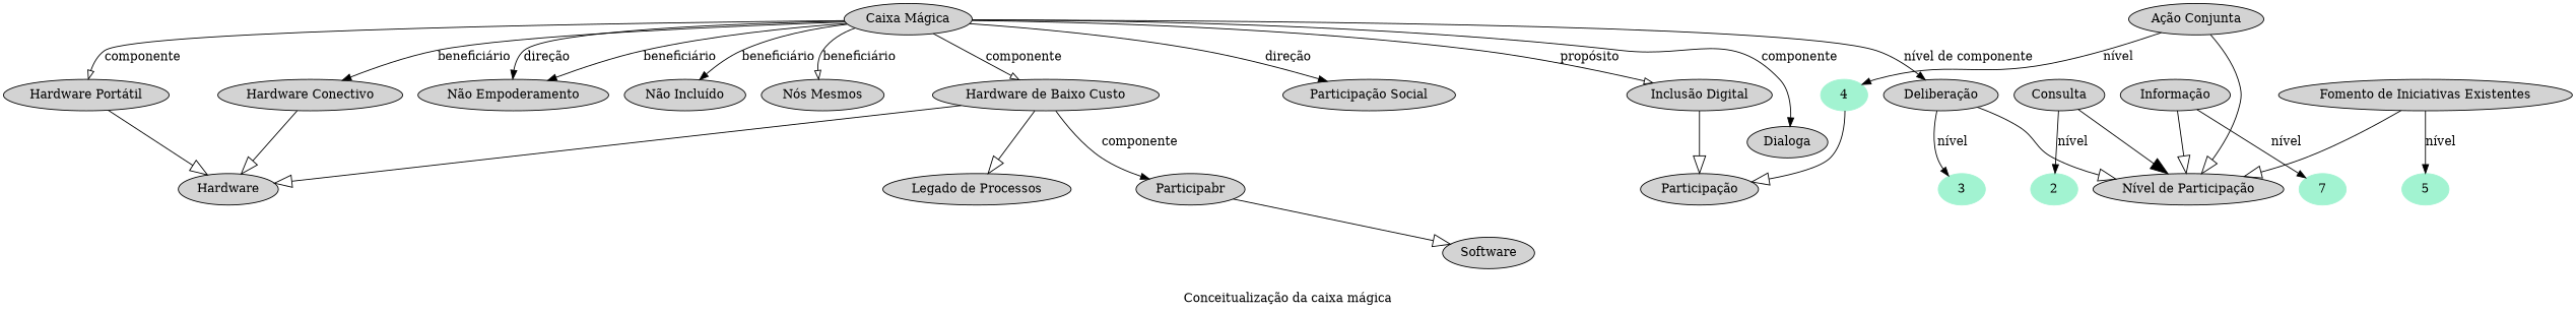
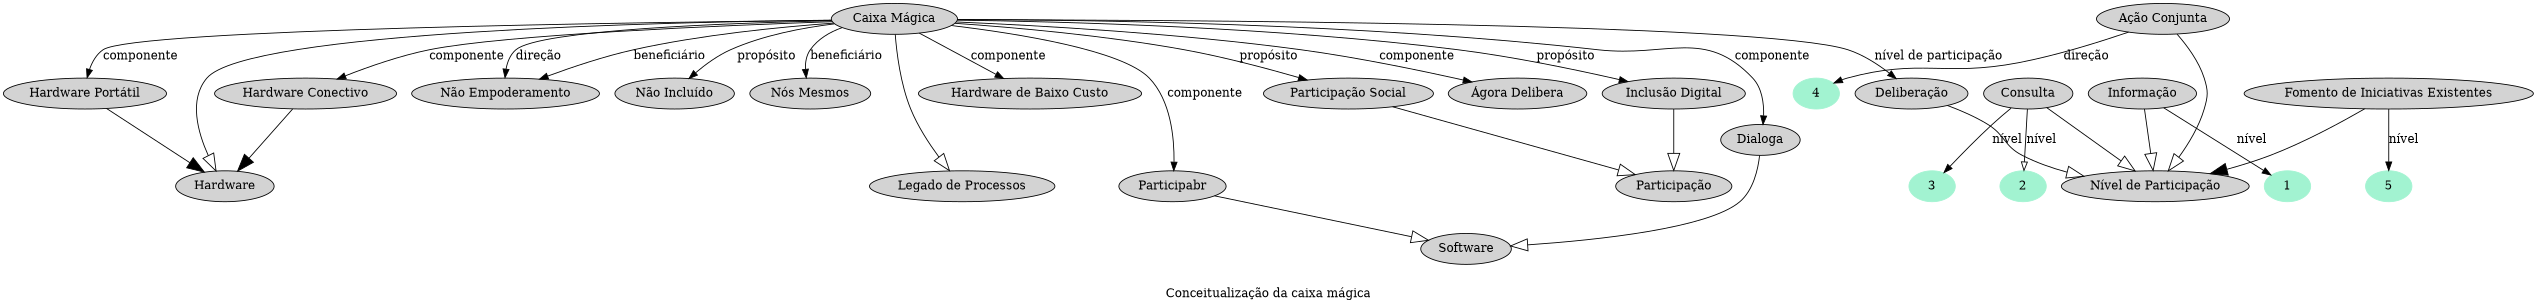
  digraph {
    label="Conceitualização da caixa mágica"
    node [style=filled]
    "Caixa Mágica"
    "Legado de Processos"
+   "Ágora Delibera"
    Dialoga
    Participabr
    "Hardware Conectivo"
    "Hardware de Baixo Custo"
    "Hardware Portátil"
    n9 [label="Não Empoderamento"]
    "Não Incluído"
    "Nós Mesmos"
    "Deliberação"
    "Participação Social"
    "Inclusão Digital"
    Software
    Hardware
    "Nível de Participação"
    n18 [color="#A2F3D1" label=3]
    n19 [label="Participação"]
    "Informação"
-   n21 [color="#A2F3D1" label=7]
+   n21 [color="#A2F3D1" label=1]
    Consulta
    n23 [color="#A2F3D1" label=2]
    "Ação Conjunta"
    n25 [color="#A2F3D1" label=4]
    "Fomento de Iniciativas Existentes"
    n27 [color="#A2F3D1" label=5]
-   "Hardware de Baixo Custo" -> "Legado de Processos" [arrowhead=empty arrowsize=2]
+   "Caixa Mágica" -> "Legado de Processos" [arrowhead=empty arrowsize=2]
+   "Caixa Mágica" -> "Ágora Delibera" [label=componente]
    "Caixa Mágica" -> Dialoga [label=componente]
-   "Hardware de Baixo Custo" -> Participabr [label=componente]
-   "Caixa Mágica" -> "Hardware Conectivo" [label="beneficiário"]
-   "Caixa Mágica" -> "Hardware de Baixo Custo" [label=componente arrowhead=empty]
-   "Caixa Mágica" -> "Hardware Portátil" [label=componente arrowhead=empty]
+   "Caixa Mágica" -> Participabr [label=componente]
+   "Caixa Mágica" -> "Hardware Conectivo" [label=componente]
+   "Caixa Mágica" -> "Hardware de Baixo Custo" [label=componente]
+   "Caixa Mágica" -> "Hardware Portátil" [label=componente]
    "Caixa Mágica" -> n9 [label="direção"]
    "Caixa Mágica" -> n9 [label="beneficiário"]
-   "Caixa Mágica" -> "Não Incluído" [label="beneficiário"]
-   "Caixa Mágica" -> "Nós Mesmos" [label="beneficiário" arrowhead=empty]
-   "Caixa Mágica" -> "Deliberação" [label="nível de componente"]
-   "Caixa Mágica" -> "Participação Social" [label="direção"]
-   "Caixa Mágica" -> "Inclusão Digital" [label="propósito" arrowhead=empty]
+   "Caixa Mágica" -> "Não Incluído" [label="propósito"]
+   "Caixa Mágica" -> "Nós Mesmos" [label="beneficiário"]
+   "Caixa Mágica" -> "Deliberação" [label="nível de participação"]
+   "Caixa Mágica" -> "Participação Social" [label="propósito"]
+   "Caixa Mágica" -> "Inclusão Digital" [label="propósito"]
+   Dialoga -> Software [arrowhead=empty arrowsize=2]
    Participabr -> Software [arrowhead=empty arrowsize=2]
-   "Hardware Conectivo" -> Hardware [arrowhead=empty arrowsize=2]
-   "Hardware de Baixo Custo" -> Hardware [arrowhead=empty arrowsize=2]
-   "Hardware Portátil" -> Hardware [arrowhead=empty arrowsize=2]
+   "Hardware Conectivo" -> Hardware [arrowhead=normal arrowsize=2]
+   "Caixa Mágica" -> Hardware [arrowhead=empty arrowsize=2]
+   "Hardware Portátil" -> Hardware [arrowhead=normal arrowsize=2]
    "Deliberação" -> "Nível de Participação" [arrowhead=empty arrowsize=2]
-   "Deliberação" -> n18 [label="nível"]
-   n25 -> n19 [arrowhead=empty arrowsize=2]
+   Consulta -> n18 [label="nível"]
+   "Participação Social" -> n19 [arrowhead=empty arrowsize=2]
    "Inclusão Digital" -> n19 [arrowhead=empty arrowsize=2]
    "Informação" -> "Nível de Participação" [arrowhead=empty arrowsize=2]
    "Informação" -> n21 [label="nível"]
-   Consulta -> "Nível de Participação" [arrowhead=normal arrowsize=2]
-   Consulta -> n23 [label="nível"]
+   Consulta -> "Nível de Participação" [arrowhead=empty arrowsize=2]
+   Consulta -> n23 [label="nível" arrowhead=empty]
    "Ação Conjunta" -> "Nível de Participação" [arrowhead=empty arrowsize=2]
-   "Ação Conjunta" -> n25 [label="nível"]
-   "Fomento de Iniciativas Existentes" -> "Nível de Participação" [arrowhead=empty arrowsize=2]
+   "Ação Conjunta" -> n25 [label="direção"]
+   "Fomento de Iniciativas Existentes" -> "Nível de Participação" [arrowhead=normal arrowsize=2]
    "Fomento de Iniciativas Existentes" -> n27 [label="nível"]
  }
